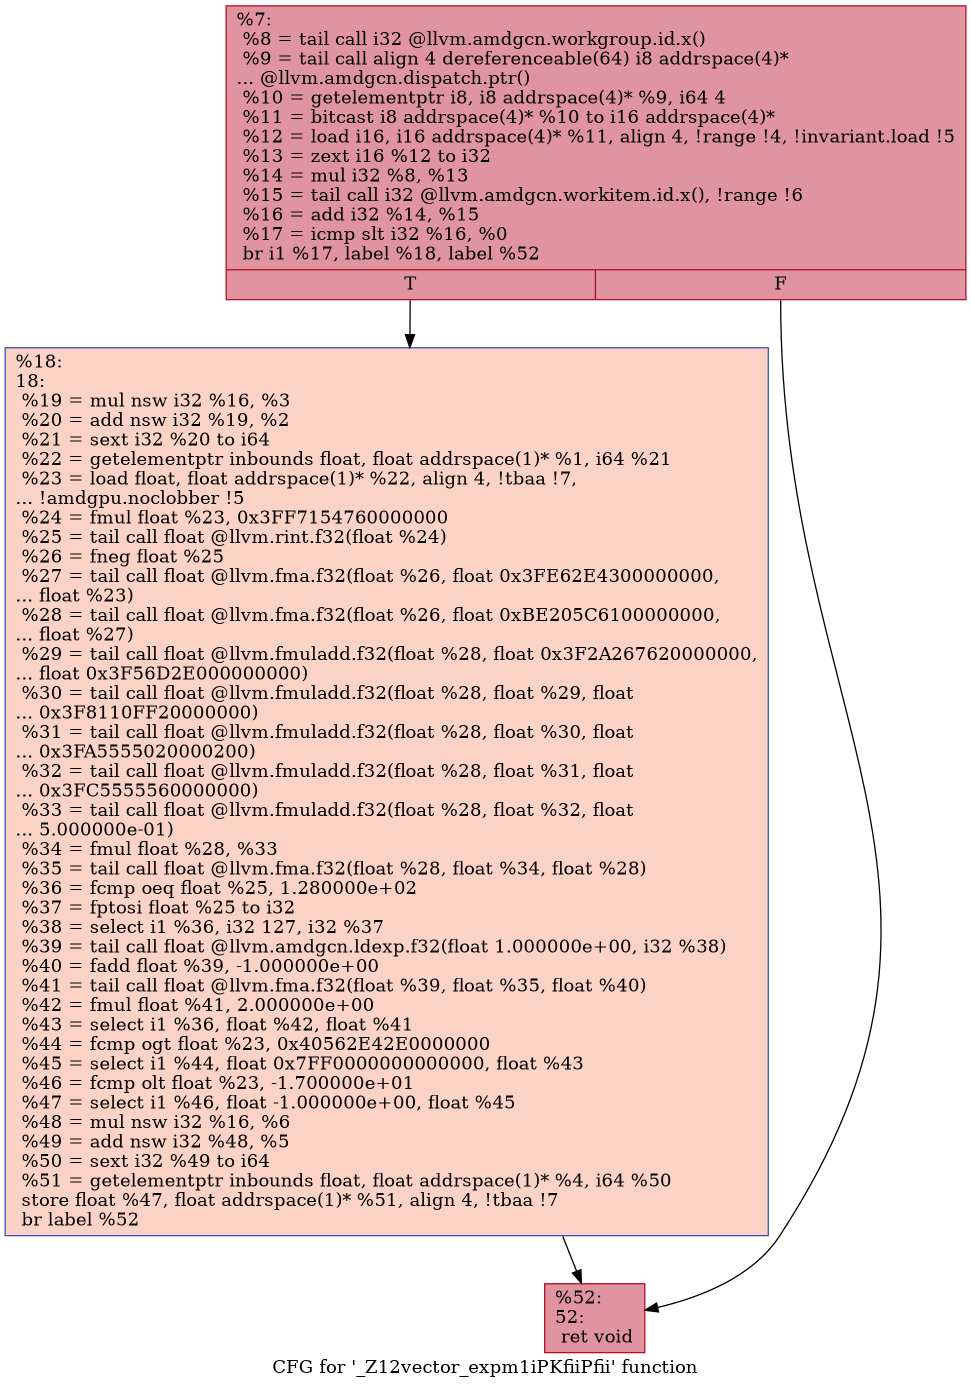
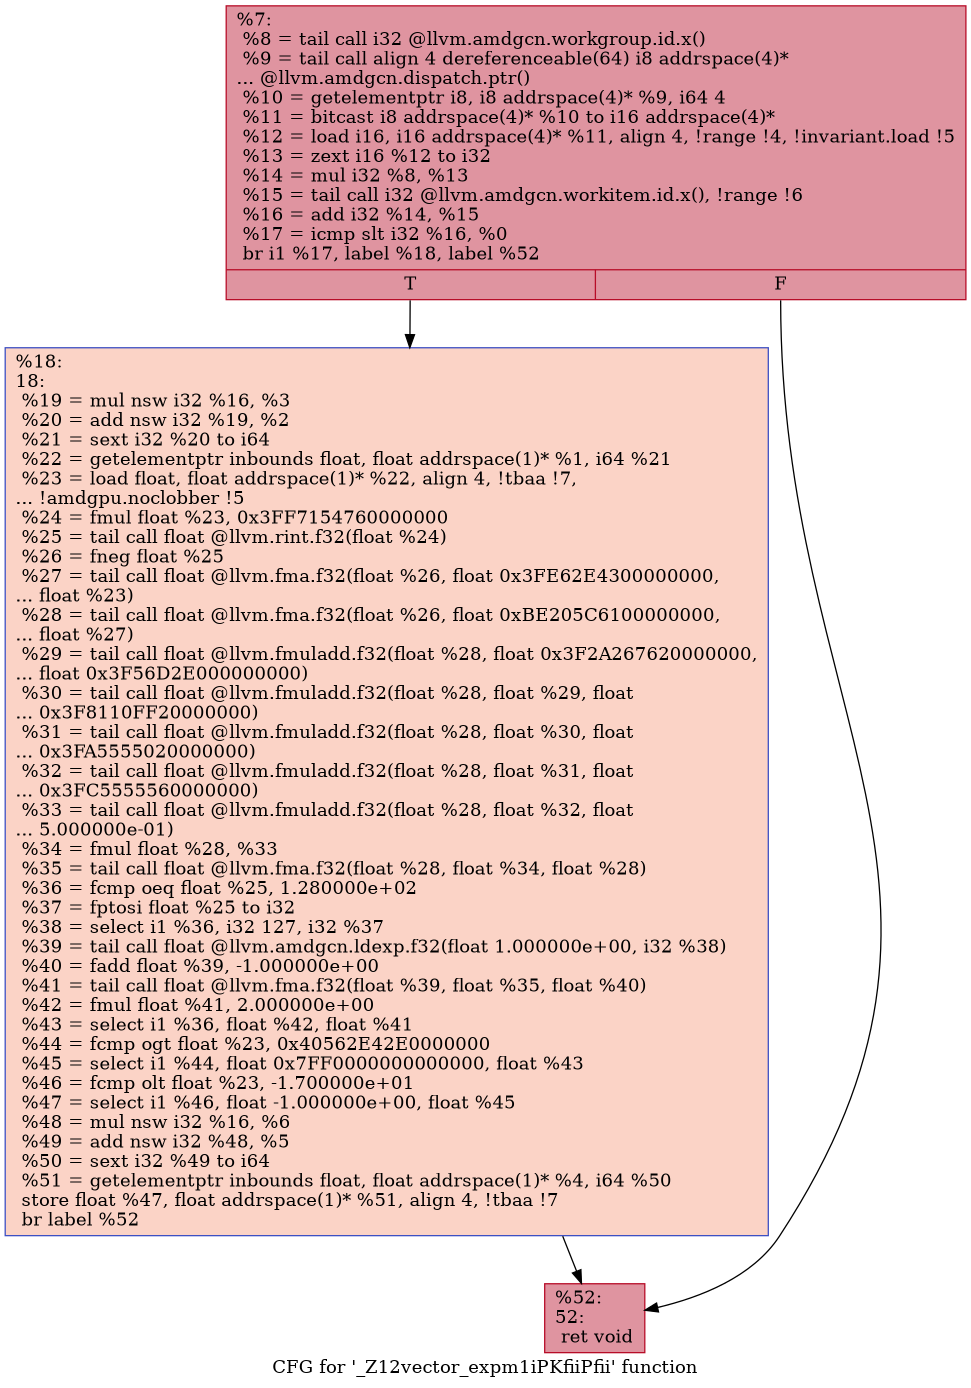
  digraph {
    label="CFG for '_Z12vector_expm1iPKfiiPfii' function"
    node [color="#b70d28ff" fillcolor="#b70d2870" shape=record style=filled]
    n1 [label="{%7:\l  %8 = tail call i32 @llvm.amdgcn.workgroup.id.x()\l  %9 = tail call align 4 dereferenceable(64) i8 addrspace(4)*\l... @llvm.amdgcn.dispatch.ptr()\l  %10 = getelementptr i8, i8 addrspace(4)* %9, i64 4\l  %11 = bitcast i8 addrspace(4)* %10 to i16 addrspace(4)*\l  %12 = load i16, i16 addrspace(4)* %11, align 4, !range !4, !invariant.load !5\l  %13 = zext i16 %12 to i32\l  %14 = mul i32 %8, %13\l  %15 = tail call i32 @llvm.amdgcn.workitem.id.x(), !range !6\l  %16 = add i32 %14, %15\l  %17 = icmp slt i32 %16, %0\l  br i1 %17, label %18, label %52\l|{<s0>T|<s1>F}}"]
-   n2 [color="#3d50c3ff" fillcolor="#f59c7d70" label="{%18:\l18:                                               \l  %19 = mul nsw i32 %16, %3\l  %20 = add nsw i32 %19, %2\l  %21 = sext i32 %20 to i64\l  %22 = getelementptr inbounds float, float addrspace(1)* %1, i64 %21\l  %23 = load float, float addrspace(1)* %22, align 4, !tbaa !7,\l... !amdgpu.noclobber !5\l  %24 = fmul float %23, 0x3FF7154760000000\l  %25 = tail call float @llvm.rint.f32(float %24)\l  %26 = fneg float %25\l  %27 = tail call float @llvm.fma.f32(float %26, float 0x3FE62E4300000000,\l... float %23)\l  %28 = tail call float @llvm.fma.f32(float %26, float 0xBE205C6100000000,\l... float %27)\l  %29 = tail call float @llvm.fmuladd.f32(float %28, float 0x3F2A267620000000,\l... float 0x3F56D2E000000000)\l  %30 = tail call float @llvm.fmuladd.f32(float %28, float %29, float\l... 0x3F8110FF20000000)\l  %31 = tail call float @llvm.fmuladd.f32(float %28, float %30, float\l... 0x3FA5555020000200)\l  %32 = tail call float @llvm.fmuladd.f32(float %28, float %31, float\l... 0x3FC5555560000000)\l  %33 = tail call float @llvm.fmuladd.f32(float %28, float %32, float\l... 5.000000e-01)\l  %34 = fmul float %28, %33\l  %35 = tail call float @llvm.fma.f32(float %28, float %34, float %28)\l  %36 = fcmp oeq float %25, 1.280000e+02\l  %37 = fptosi float %25 to i32\l  %38 = select i1 %36, i32 127, i32 %37\l  %39 = tail call float @llvm.amdgcn.ldexp.f32(float 1.000000e+00, i32 %38)\l  %40 = fadd float %39, -1.000000e+00\l  %41 = tail call float @llvm.fma.f32(float %39, float %35, float %40)\l  %42 = fmul float %41, 2.000000e+00\l  %43 = select i1 %36, float %42, float %41\l  %44 = fcmp ogt float %23, 0x40562E42E0000000\l  %45 = select i1 %44, float 0x7FF0000000000000, float %43\l  %46 = fcmp olt float %23, -1.700000e+01\l  %47 = select i1 %46, float -1.000000e+00, float %45\l  %48 = mul nsw i32 %16, %6\l  %49 = add nsw i32 %48, %5\l  %50 = sext i32 %49 to i64\l  %51 = getelementptr inbounds float, float addrspace(1)* %4, i64 %50\l  store float %47, float addrspace(1)* %51, align 4, !tbaa !7\l  br label %52\l}"]
+   n2 [color="#3d50c3ff" fillcolor="#f59c7d70" label="{%18:\l18:                                               \l  %19 = mul nsw i32 %16, %3\l  %20 = add nsw i32 %19, %2\l  %21 = sext i32 %20 to i64\l  %22 = getelementptr inbounds float, float addrspace(1)* %1, i64 %21\l  %23 = load float, float addrspace(1)* %22, align 4, !tbaa !7,\l... !amdgpu.noclobber !5\l  %24 = fmul float %23, 0x3FF7154760000000\l  %25 = tail call float @llvm.rint.f32(float %24)\l  %26 = fneg float %25\l  %27 = tail call float @llvm.fma.f32(float %26, float 0x3FE62E4300000000,\l... float %23)\l  %28 = tail call float @llvm.fma.f32(float %26, float 0xBE205C6100000000,\l... float %27)\l  %29 = tail call float @llvm.fmuladd.f32(float %28, float 0x3F2A267620000000,\l... float 0x3F56D2E000000000)\l  %30 = tail call float @llvm.fmuladd.f32(float %28, float %29, float\l... 0x3F8110FF20000000)\l  %31 = tail call float @llvm.fmuladd.f32(float %28, float %30, float\l... 0x3FA5555020000000)\l  %32 = tail call float @llvm.fmuladd.f32(float %28, float %31, float\l... 0x3FC5555560000000)\l  %33 = tail call float @llvm.fmuladd.f32(float %28, float %32, float\l... 5.000000e-01)\l  %34 = fmul float %28, %33\l  %35 = tail call float @llvm.fma.f32(float %28, float %34, float %28)\l  %36 = fcmp oeq float %25, 1.280000e+02\l  %37 = fptosi float %25 to i32\l  %38 = select i1 %36, i32 127, i32 %37\l  %39 = tail call float @llvm.amdgcn.ldexp.f32(float 1.000000e+00, i32 %38)\l  %40 = fadd float %39, -1.000000e+00\l  %41 = tail call float @llvm.fma.f32(float %39, float %35, float %40)\l  %42 = fmul float %41, 2.000000e+00\l  %43 = select i1 %36, float %42, float %41\l  %44 = fcmp ogt float %23, 0x40562E42E0000000\l  %45 = select i1 %44, float 0x7FF0000000000000, float %43\l  %46 = fcmp olt float %23, -1.700000e+01\l  %47 = select i1 %46, float -1.000000e+00, float %45\l  %48 = mul nsw i32 %16, %6\l  %49 = add nsw i32 %48, %5\l  %50 = sext i32 %49 to i64\l  %51 = getelementptr inbounds float, float addrspace(1)* %4, i64 %50\l  store float %47, float addrspace(1)* %51, align 4, !tbaa !7\l  br label %52\l}"]
    n3 [label="{%52:\l52:                                               \l  ret void\l}"]
    n1 -> n2 [tailport=s0]
    n1 -> n3 [tailport=s1]
    n2 -> n3
  }
